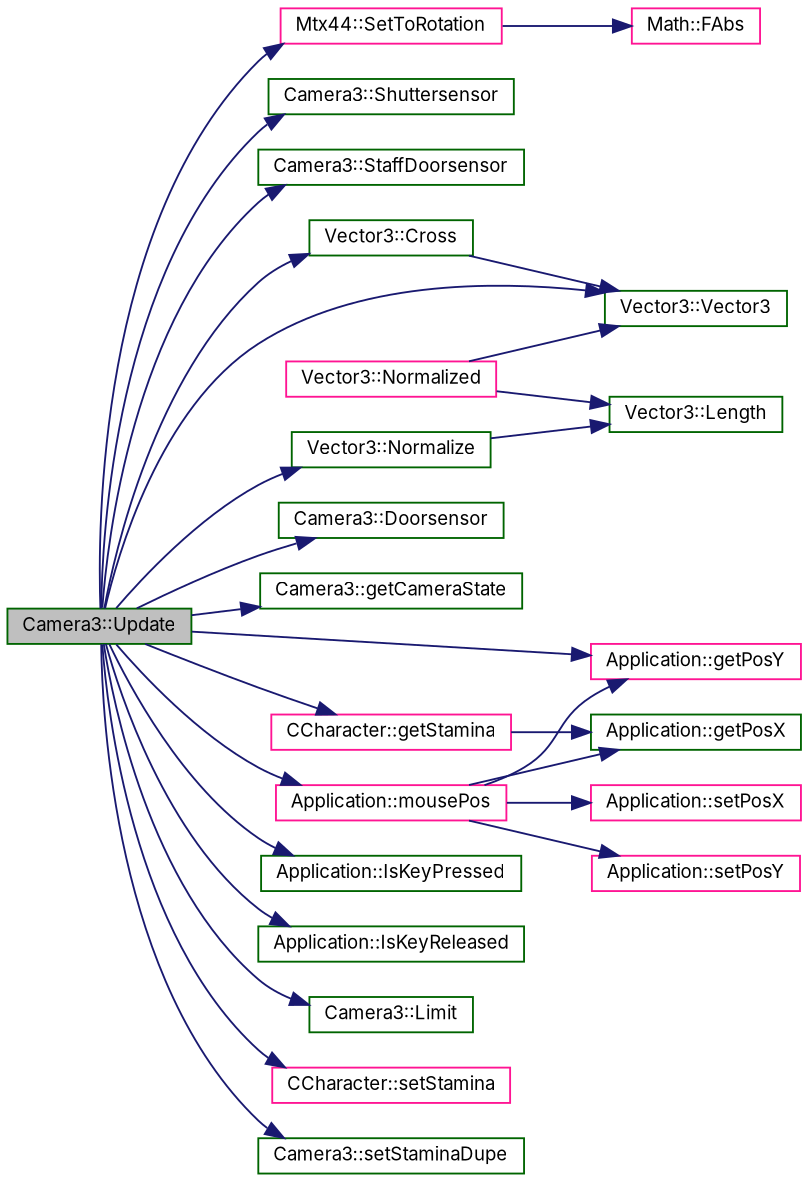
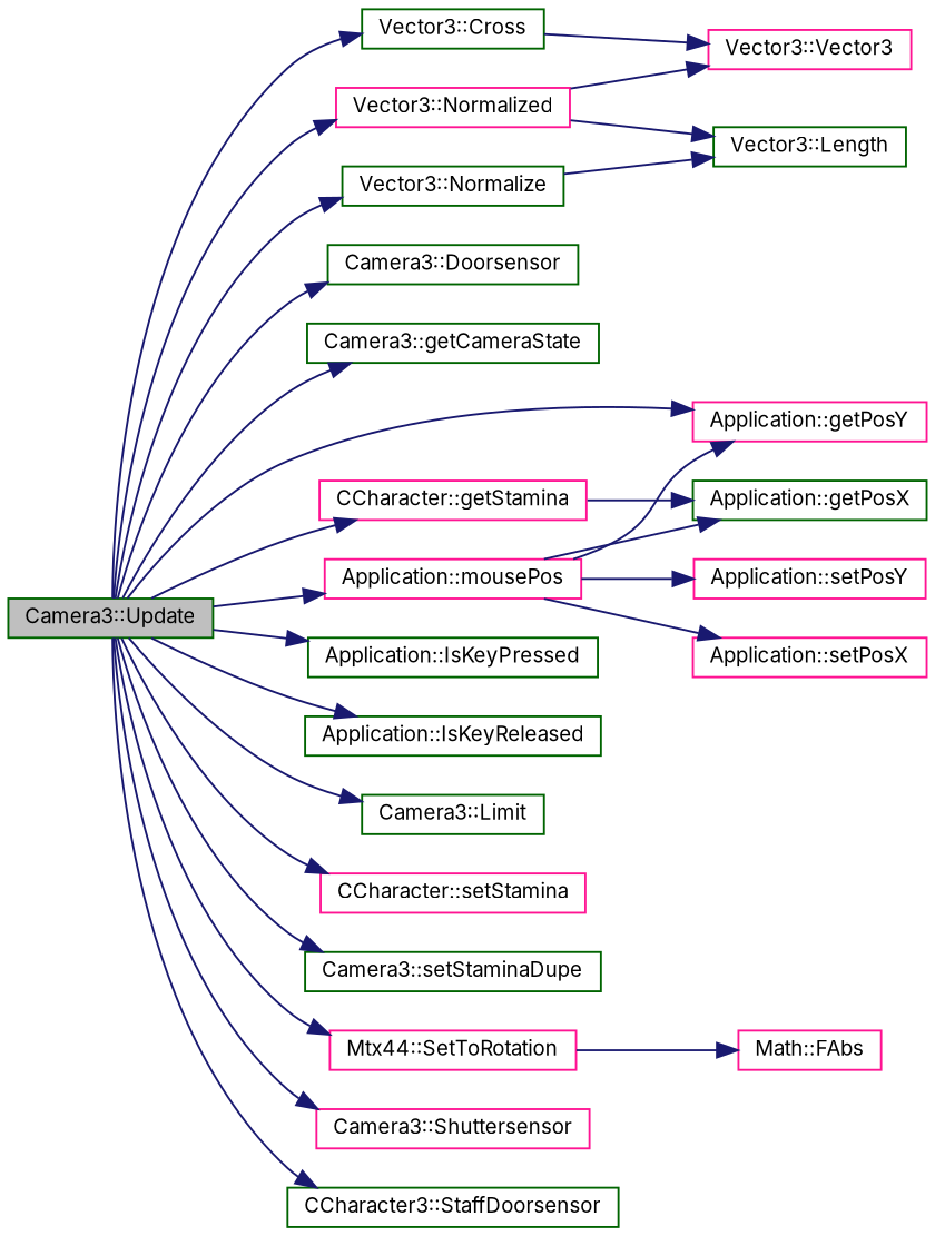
  digraph {
    fontname=Inter
    rankdir=LR
    node [color=darkgreen fontname=Inter fontsize=10 shape=record]
    edge [color=midnightblue fontname=Inter fontsize=10 labelfontname=Helvetica labelfontsize=10 style=solid]
    n1 [fillcolor=grey75 fontcolor=black height=0.2 label="Camera3::Update" style=filled width=0.4]
    n2 [height=0.2 label="Vector3::Cross" width=0.4]
    n3 [height=0.2 label="Camera3::Doorsensor" width=0.4]
    n4 [height=0.2 label="Camera3::getCameraState" width=0.4]
    n5 [color=deeppink height=0.2 label="Application::getPosY" width=0.4]
    n6 [color=deeppink height=0.2 label="CCharacter::getStamina" width=0.4]
    n7 [height=0.2 label="Application::IsKeyPressed" width=0.4]
    n8 [height=0.2 label="Application::IsKeyReleased" width=0.4]
    n9 [height=0.2 label="Camera3::Limit" width=0.4]
    n10 [color=deeppink height=0.2 label="Application::mousePos" width=0.4]
    n11 [height=0.2 label="Vector3::Normalize" width=0.4]
    n12 [color=deeppink height=0.2 label="Vector3::Normalized" width=0.4]
    n13 [color=deeppink height=0.2 label="CCharacter::setStamina" width=0.4]
    n14 [height=0.2 label="Camera3::setStaminaDupe" width=0.4]
    n15 [color=deeppink height=0.2 label="Mtx44::SetToRotation" width=0.4]
-   n16 [height=0.2 label="Camera3::Shuttersensor" width=0.4]
-   n17 [height=0.2 label="Camera3::StaffDoorsensor" width=0.4]
-   n18 [height=0.2 label="Vector3::Vector3" width=0.4]
+   n16 [color=deeppink height=0.2 label="Camera3::Shuttersensor" width=0.4]
+   n17 [height=0.2 label="CCharacter3::StaffDoorsensor" width=0.4]
+   n18 [color=deeppink height=0.2 label="Vector3::Vector3" width=0.4]
    n19 [height=0.2 label="Application::getPosX" width=0.4]
    n20 [color=deeppink height=0.2 label="Application::setPosX" width=0.4]
    n21 [color=deeppink height=0.2 label="Application::setPosY" width=0.4]
    n22 [height=0.2 label="Vector3::Length" width=0.4]
    n23 [color=deeppink height=0.2 label="Math::FAbs" width=0.4]
    n1 -> n2
    n1 -> n3
    n1 -> n4
    n1 -> n5
    n1 -> n6
    n1 -> n7
    n1 -> n8
    n1 -> n9
    n1 -> n10
    n1 -> n11
-   n1 -> n18
+   n1 -> n12
    n1 -> n13
    n1 -> n14
    n1 -> n15
    n1 -> n16
    n1 -> n17
    n2 -> n18
    n6 -> n19
    n10 -> n5
    n10 -> n19
    n10 -> n20
    n10 -> n21
    n11 -> n22
    n12 -> n18
    n12 -> n22
    n15 -> n23
  }
